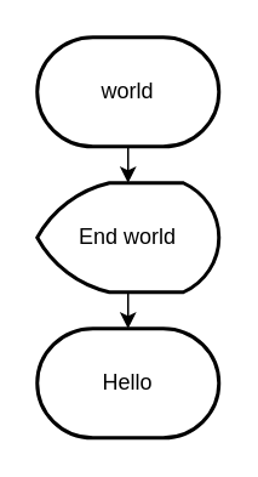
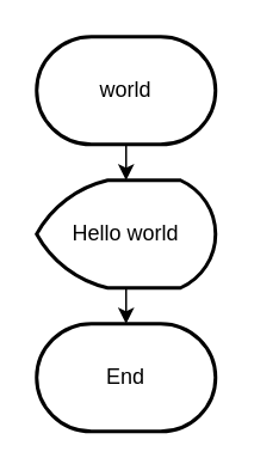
  <mxCell id="0" />
  <mxCell id="1" parent="0" />
  <mxCell id="2" value="" style="edgeStyle=none;html=1;" edge="1" parent="1" source="3" target="5"><mxGeometry relative="1" as="geometry" /></mxCell>
  <mxCell id="3" value="world" style="strokeWidth=2;html=1;shape=mxgraph.flowchart.terminator;whiteSpace=wrap;" vertex="1" parent="1"><mxGeometry x="20" y="20" width="100" height="60" as="geometry" /></mxCell>
  <mxCell id="4" value="" style="edgeStyle=none;html=1;" edge="1" parent="1" source="5" target="6"><mxGeometry relative="1" as="geometry" /></mxCell>
- <mxCell id="5" value="End world" style="strokeWidth=2;html=1;shape=mxgraph.flowchart.display;whiteSpace=wrap;" vertex="1" parent="1"><mxGeometry x="20" y="100" width="100" height="60" as="geometry" /></mxCell>
- <mxCell id="6" value="Hello" style="strokeWidth=2;html=1;shape=mxgraph.flowchart.terminator;whiteSpace=wrap;" vertex="1" parent="1"><mxGeometry x="20" y="180" width="100" height="60" as="geometry" /></mxCell>
+ <mxCell id="5" value="Hello world" style="strokeWidth=2;html=1;shape=mxgraph.flowchart.display;whiteSpace=wrap;" vertex="1" parent="1"><mxGeometry x="20" y="100" width="100" height="60" as="geometry" /></mxCell>
+ <mxCell id="6" value="End" style="strokeWidth=2;html=1;shape=mxgraph.flowchart.terminator;whiteSpace=wrap;" vertex="1" parent="1"><mxGeometry x="20" y="180" width="100" height="60" as="geometry" /></mxCell>
